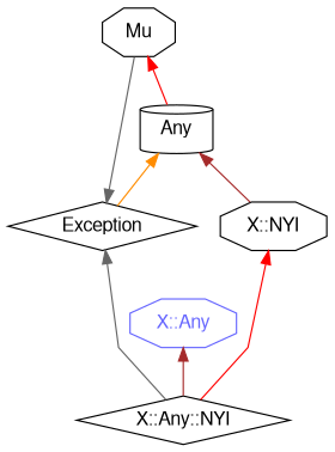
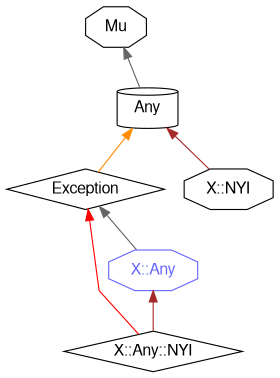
  digraph {
    bgcolor="#FFFFFF"
    rankdir=BT
    splines=polyline
    node [color="#000000" fontcolor="#000000" fontname=FreeSans shape=octagon]
    edge [color=red]
    n1 [label="X::Any::NYI" shape=diamond]
    Exception [shape=diamond]
    "X::NYI"
    n4 [color="#6666FF" fontcolor="#6666FF" label="X::Any"]
    Any [shape=cylinder]
    Mu
-   n1 -> Exception [color=gray40]
-   n1 -> "X::NYI"
+   n1 -> Exception
    n1 -> n4 [color=brown]
    Exception -> Any [color=darkorange]
    "X::NYI" -> Any [color=brown]
-   Mu -> Exception [color=gray40]
-   Any -> Mu
+   n4 -> Exception [color=gray40]
+   Any -> Mu [color=gray40]
  }
